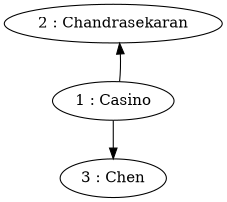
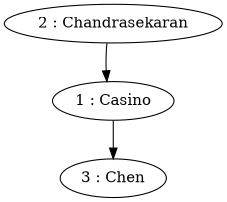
  digraph {
    n1 [label=<<font color="black">2 : Chandrasekaran</font>>]
    n2 [label=<<font color="black">1 : Casino</font>>]
    n3 [label=<<font color="black">3 : Chen</font>>]
-   n2 -> n1
+   n1 -> n2
    n2 -> n3
  }
